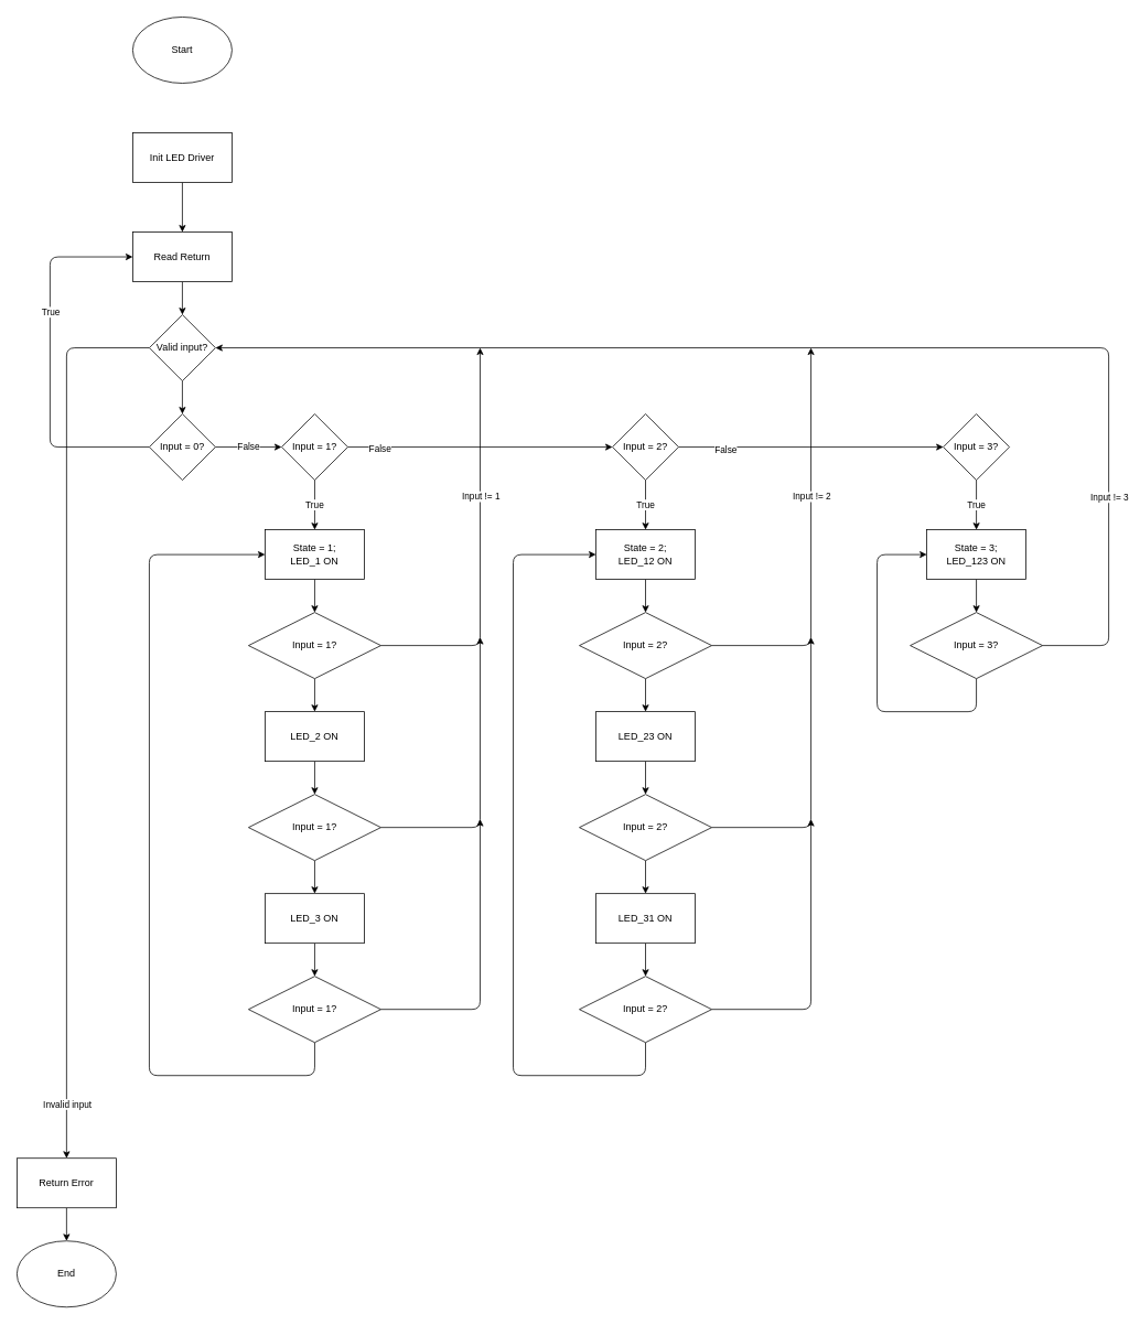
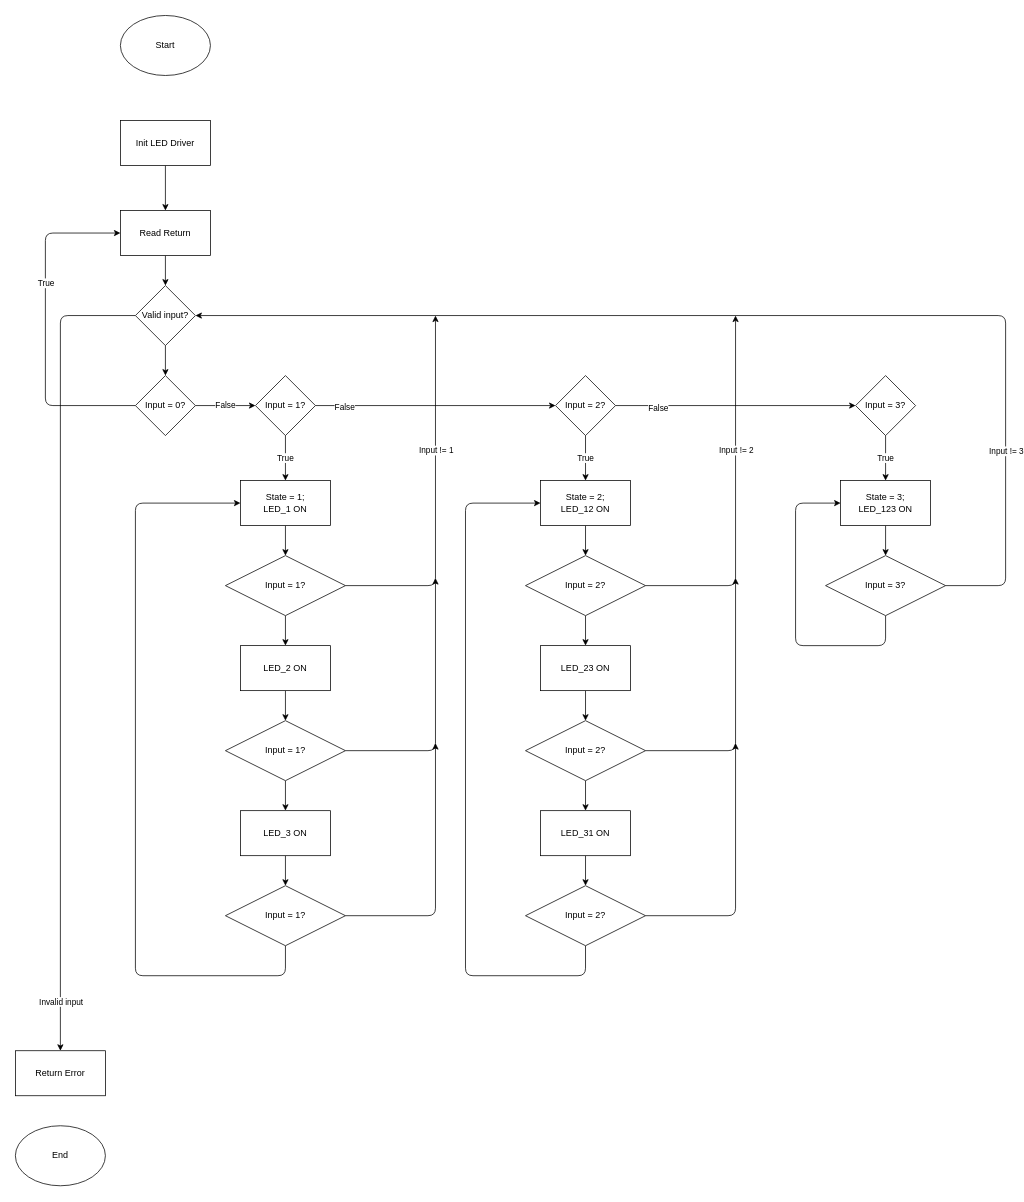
  <mxCell id="0" />
  <mxCell id="1" parent="0" />
  <mxCell id="2" value="Start" style="ellipse;whiteSpace=wrap;html=1;" vertex="1" parent="1"><mxGeometry x="160" y="20" width="120" height="80" as="geometry" /></mxCell>
  <mxCell id="3" style="edgeStyle=none;html=1;exitX=0.5;exitY=1;exitDx=0;exitDy=0;entryX=0.5;entryY=0;entryDx=0;entryDy=0;" edge="1" parent="1" source="4" target="6"><mxGeometry relative="1" as="geometry" /></mxCell>
  <mxCell id="4" value="Init LED Driver" style="rounded=0;whiteSpace=wrap;html=1;" vertex="1" parent="1"><mxGeometry x="160" y="160" width="120" height="60" as="geometry" /></mxCell>
  <mxCell id="5" style="edgeStyle=none;html=1;exitX=0.5;exitY=1;exitDx=0;exitDy=0;entryX=0.5;entryY=0;entryDx=0;entryDy=0;" edge="1" parent="1" source="6" target="10"><mxGeometry relative="1" as="geometry" /></mxCell>
  <mxCell id="6" value="Read Return" style="rounded=0;whiteSpace=wrap;html=1;" vertex="1" parent="1"><mxGeometry x="160" y="280" width="120" height="60" as="geometry" /></mxCell>
  <mxCell id="7" style="edgeStyle=none;html=1;exitX=0.5;exitY=1;exitDx=0;exitDy=0;entryX=0.5;entryY=0;entryDx=0;entryDy=0;" edge="1" parent="1" source="10" target="14"><mxGeometry relative="1" as="geometry" /></mxCell>
  <mxCell id="8" style="edgeStyle=none;html=1;exitX=0;exitY=0.5;exitDx=0;exitDy=0;entryX=0.5;entryY=0;entryDx=0;entryDy=0;" edge="1" parent="1" source="10" target="64"><mxGeometry relative="1" as="geometry"><Array as="points"><mxPoint x="80" y="420" /></Array></mxGeometry></mxCell>
  <mxCell id="9" value="Invalid input" style="edgeLabel;html=1;align=center;verticalAlign=middle;resizable=0;points=[];" vertex="1" connectable="0" parent="8"><mxGeometry x="0.88" relative="1" as="geometry"><mxPoint y="-1" as="offset" /></mxGeometry></mxCell>
  <mxCell id="10" value="Valid input?" style="rhombus;whiteSpace=wrap;html=1;" vertex="1" parent="1"><mxGeometry x="180" y="380" width="80" height="80" as="geometry" /></mxCell>
  <mxCell id="11" style="edgeStyle=none;html=1;exitX=0;exitY=0.5;exitDx=0;exitDy=0;entryX=0;entryY=0.5;entryDx=0;entryDy=0;" edge="1" parent="1" source="14" target="6"><mxGeometry relative="1" as="geometry"><Array as="points"><mxPoint x="60" y="540" /><mxPoint x="60" y="310" /></Array></mxGeometry></mxCell>
  <mxCell id="12" value="True" style="edgeLabel;html=1;align=center;verticalAlign=middle;resizable=0;points=[];" vertex="1" connectable="0" parent="11"><mxGeometry x="0.256" relative="1" as="geometry"><mxPoint y="-1" as="offset" /></mxGeometry></mxCell>
  <mxCell id="13" value="False" style="edgeStyle=none;html=1;exitX=1;exitY=0.5;exitDx=0;exitDy=0;entryX=0;entryY=0.5;entryDx=0;entryDy=0;" edge="1" parent="1" source="14" target="18"><mxGeometry relative="1" as="geometry" /></mxCell>
  <mxCell id="14" value="Input = 0?" style="rhombus;whiteSpace=wrap;html=1;" vertex="1" parent="1"><mxGeometry x="180" y="500" width="80" height="80" as="geometry" /></mxCell>
  <mxCell id="15" style="edgeStyle=none;html=1;exitX=1;exitY=0.5;exitDx=0;exitDy=0;entryX=0;entryY=0.5;entryDx=0;entryDy=0;" edge="1" parent="1" source="18" target="22"><mxGeometry relative="1" as="geometry" /></mxCell>
  <mxCell id="16" value="False" style="edgeLabel;html=1;align=center;verticalAlign=middle;resizable=0;points=[];" vertex="1" connectable="0" parent="15"><mxGeometry x="-0.762" y="-1" relative="1" as="geometry"><mxPoint as="offset" /></mxGeometry></mxCell>
  <mxCell id="17" value="True" style="edgeStyle=none;html=1;exitX=0.5;exitY=1;exitDx=0;exitDy=0;entryX=0.5;entryY=0;entryDx=0;entryDy=0;" edge="1" parent="1" source="18" target="26"><mxGeometry relative="1" as="geometry" /></mxCell>
  <mxCell id="18" value="Input = 1?" style="rhombus;whiteSpace=wrap;html=1;" vertex="1" parent="1"><mxGeometry x="340" y="500" width="80" height="80" as="geometry" /></mxCell>
  <mxCell id="19" style="edgeStyle=none;html=1;exitX=1;exitY=0.5;exitDx=0;exitDy=0;entryX=0;entryY=0.5;entryDx=0;entryDy=0;" edge="1" parent="1" source="22" target="24"><mxGeometry relative="1" as="geometry" /></mxCell>
  <mxCell id="20" value="False" style="edgeLabel;html=1;align=center;verticalAlign=middle;resizable=0;points=[];" vertex="1" connectable="0" parent="19"><mxGeometry x="-0.65" y="-3" relative="1" as="geometry"><mxPoint as="offset" /></mxGeometry></mxCell>
  <mxCell id="21" value="True" style="edgeStyle=none;html=1;exitX=0.5;exitY=1;exitDx=0;exitDy=0;entryX=0.5;entryY=0;entryDx=0;entryDy=0;" edge="1" parent="1" source="22" target="28"><mxGeometry relative="1" as="geometry" /></mxCell>
  <mxCell id="22" value="Input = 2?" style="rhombus;whiteSpace=wrap;html=1;" vertex="1" parent="1"><mxGeometry x="740" y="500" width="80" height="80" as="geometry" /></mxCell>
  <mxCell id="23" value="True" style="edgeStyle=none;html=1;exitX=0.5;exitY=1;exitDx=0;exitDy=0;entryX=0.5;entryY=0;entryDx=0;entryDy=0;" edge="1" parent="1" source="24" target="30"><mxGeometry relative="1" as="geometry" /></mxCell>
  <mxCell id="24" value="Input = 3?" style="rhombus;whiteSpace=wrap;html=1;" vertex="1" parent="1"><mxGeometry x="1140" y="500" width="80" height="80" as="geometry" /></mxCell>
  <mxCell id="25" style="edgeStyle=none;html=1;exitX=0.5;exitY=1;exitDx=0;exitDy=0;entryX=0.5;entryY=0;entryDx=0;entryDy=0;" edge="1" parent="1" source="26" target="34"><mxGeometry relative="1" as="geometry" /></mxCell>
  <mxCell id="26" value="State = 1;&lt;br&gt;LED_1 ON" style="rounded=0;whiteSpace=wrap;html=1;" vertex="1" parent="1"><mxGeometry x="320" y="640" width="120" height="60" as="geometry" /></mxCell>
  <mxCell id="27" style="edgeStyle=none;html=1;exitX=0.5;exitY=1;exitDx=0;exitDy=0;entryX=0.5;entryY=0;entryDx=0;entryDy=0;" edge="1" parent="1" source="28" target="38"><mxGeometry relative="1" as="geometry" /></mxCell>
  <mxCell id="28" value="State = 2;&lt;br&gt;LED_12 ON" style="rounded=0;whiteSpace=wrap;html=1;" vertex="1" parent="1"><mxGeometry x="720" y="640" width="120" height="60" as="geometry" /></mxCell>
  <mxCell id="29" style="edgeStyle=none;html=1;exitX=0.5;exitY=1;exitDx=0;exitDy=0;entryX=0.5;entryY=0;entryDx=0;entryDy=0;" edge="1" parent="1" source="30" target="62"><mxGeometry relative="1" as="geometry" /></mxCell>
  <mxCell id="30" value="State = 3;&lt;br&gt;LED_123 ON" style="rounded=0;whiteSpace=wrap;html=1;" vertex="1" parent="1"><mxGeometry x="1120" y="640" width="120" height="60" as="geometry" /></mxCell>
  <mxCell id="31" style="edgeStyle=none;html=1;exitX=0.5;exitY=1;exitDx=0;exitDy=0;entryX=0.5;entryY=0;entryDx=0;entryDy=0;" edge="1" parent="1" source="34" target="40"><mxGeometry relative="1" as="geometry" /></mxCell>
  <mxCell id="32" style="edgeStyle=none;html=1;exitX=1;exitY=0.5;exitDx=0;exitDy=0;" edge="1" parent="1" source="34"><mxGeometry relative="1" as="geometry"><mxPoint x="580" y="420" as="targetPoint" /><Array as="points"><mxPoint x="580" y="780" /></Array></mxGeometry></mxCell>
  <mxCell id="33" value="Input != 1" style="edgeLabel;html=1;align=center;verticalAlign=middle;resizable=0;points=[];" vertex="1" connectable="0" parent="32"><mxGeometry x="0.57" relative="1" as="geometry"><mxPoint y="76" as="offset" /></mxGeometry></mxCell>
  <mxCell id="34" value="Input = 1?" style="rhombus;whiteSpace=wrap;html=1;" vertex="1" parent="1"><mxGeometry x="300" y="740" width="160" height="80" as="geometry" /></mxCell>
  <mxCell id="35" style="edgeStyle=none;html=1;exitX=1;exitY=0.5;exitDx=0;exitDy=0;" edge="1" parent="1" source="38"><mxGeometry relative="1" as="geometry"><mxPoint x="980" y="420" as="targetPoint" /><Array as="points"><mxPoint x="980" y="780" /></Array></mxGeometry></mxCell>
  <mxCell id="36" value="Input != 2" style="edgeLabel;html=1;align=center;verticalAlign=middle;resizable=0;points=[];" vertex="1" connectable="0" parent="35"><mxGeometry x="0.403" relative="1" as="geometry"><mxPoint y="36" as="offset" /></mxGeometry></mxCell>
  <mxCell id="37" style="edgeStyle=none;html=1;exitX=0.5;exitY=1;exitDx=0;exitDy=0;entryX=0.5;entryY=0;entryDx=0;entryDy=0;" edge="1" parent="1" source="38" target="50"><mxGeometry relative="1" as="geometry" /></mxCell>
  <mxCell id="38" value="Input = 2?" style="rhombus;whiteSpace=wrap;html=1;" vertex="1" parent="1"><mxGeometry x="700" y="740" width="160" height="80" as="geometry" /></mxCell>
  <mxCell id="39" style="edgeStyle=none;html=1;exitX=0.5;exitY=1;exitDx=0;exitDy=0;entryX=0.5;entryY=0;entryDx=0;entryDy=0;" edge="1" parent="1" source="40" target="43"><mxGeometry relative="1" as="geometry" /></mxCell>
  <mxCell id="40" value="LED_2 ON" style="rounded=0;whiteSpace=wrap;html=1;" vertex="1" parent="1"><mxGeometry x="320" y="860" width="120" height="60" as="geometry" /></mxCell>
  <mxCell id="41" style="edgeStyle=none;html=1;exitX=0.5;exitY=1;exitDx=0;exitDy=0;entryX=0.5;entryY=0;entryDx=0;entryDy=0;" edge="1" parent="1" source="43" target="45"><mxGeometry relative="1" as="geometry" /></mxCell>
  <mxCell id="42" style="edgeStyle=none;html=1;exitX=1;exitY=0.5;exitDx=0;exitDy=0;" edge="1" parent="1" source="43"><mxGeometry relative="1" as="geometry"><mxPoint x="580" y="770" as="targetPoint" /><Array as="points"><mxPoint x="580" y="1000" /></Array></mxGeometry></mxCell>
  <mxCell id="43" value="Input = 1?" style="rhombus;whiteSpace=wrap;html=1;" vertex="1" parent="1"><mxGeometry x="300" y="960" width="160" height="80" as="geometry" /></mxCell>
  <mxCell id="44" style="edgeStyle=none;html=1;exitX=0.5;exitY=1;exitDx=0;exitDy=0;entryX=0.5;entryY=0;entryDx=0;entryDy=0;" edge="1" parent="1" source="45" target="48"><mxGeometry relative="1" as="geometry" /></mxCell>
  <mxCell id="45" value="LED_3 ON" style="rounded=0;whiteSpace=wrap;html=1;" vertex="1" parent="1"><mxGeometry x="320" y="1080" width="120" height="60" as="geometry" /></mxCell>
  <mxCell id="46" style="edgeStyle=none;html=1;exitX=1;exitY=0.5;exitDx=0;exitDy=0;" edge="1" parent="1" source="48"><mxGeometry relative="1" as="geometry"><mxPoint x="580" y="990" as="targetPoint" /><Array as="points"><mxPoint x="580" y="1220" /></Array></mxGeometry></mxCell>
  <mxCell id="47" style="edgeStyle=none;html=1;exitX=0.5;exitY=1;exitDx=0;exitDy=0;entryX=0;entryY=0.5;entryDx=0;entryDy=0;" edge="1" parent="1" source="48" target="26"><mxGeometry relative="1" as="geometry"><Array as="points"><mxPoint x="380" y="1300" /><mxPoint x="180" y="1300" /><mxPoint x="180" y="670" /></Array></mxGeometry></mxCell>
  <mxCell id="48" value="Input = 1?" style="rhombus;whiteSpace=wrap;html=1;" vertex="1" parent="1"><mxGeometry x="300" y="1180" width="160" height="80" as="geometry" /></mxCell>
  <mxCell id="49" style="edgeStyle=none;html=1;exitX=0.5;exitY=1;exitDx=0;exitDy=0;entryX=0.5;entryY=0;entryDx=0;entryDy=0;" edge="1" parent="1" source="50" target="55"><mxGeometry relative="1" as="geometry" /></mxCell>
  <mxCell id="50" value="LED_23 ON" style="rounded=0;whiteSpace=wrap;html=1;" vertex="1" parent="1"><mxGeometry x="720" y="860" width="120" height="60" as="geometry" /></mxCell>
  <mxCell id="51" style="edgeStyle=none;html=1;exitX=0.5;exitY=1;exitDx=0;exitDy=0;entryX=0.5;entryY=0;entryDx=0;entryDy=0;" edge="1" parent="1" source="52" target="58"><mxGeometry relative="1" as="geometry" /></mxCell>
  <mxCell id="52" value="LED_31 ON" style="rounded=0;whiteSpace=wrap;html=1;" vertex="1" parent="1"><mxGeometry x="720" y="1080" width="120" height="60" as="geometry" /></mxCell>
  <mxCell id="53" style="edgeStyle=none;html=1;exitX=0.5;exitY=1;exitDx=0;exitDy=0;entryX=0.5;entryY=0;entryDx=0;entryDy=0;" edge="1" parent="1" source="55" target="52"><mxGeometry relative="1" as="geometry" /></mxCell>
  <mxCell id="54" style="edgeStyle=none;html=1;exitX=1;exitY=0.5;exitDx=0;exitDy=0;" edge="1" parent="1" source="55"><mxGeometry relative="1" as="geometry"><mxPoint x="980" y="770" as="targetPoint" /><Array as="points"><mxPoint x="980" y="1000" /></Array></mxGeometry></mxCell>
  <mxCell id="55" value="Input = 2?" style="rhombus;whiteSpace=wrap;html=1;" vertex="1" parent="1"><mxGeometry x="700" y="960" width="160" height="80" as="geometry" /></mxCell>
  <mxCell id="56" style="edgeStyle=none;html=1;exitX=1;exitY=0.5;exitDx=0;exitDy=0;" edge="1" parent="1" source="58"><mxGeometry relative="1" as="geometry"><mxPoint x="980" y="990" as="targetPoint" /><Array as="points"><mxPoint x="980" y="1220" /></Array></mxGeometry></mxCell>
  <mxCell id="57" style="edgeStyle=none;html=1;exitX=0.5;exitY=1;exitDx=0;exitDy=0;entryX=0;entryY=0.5;entryDx=0;entryDy=0;" edge="1" parent="1" source="58" target="28"><mxGeometry relative="1" as="geometry"><Array as="points"><mxPoint x="780" y="1300" /><mxPoint x="620" y="1300" /><mxPoint x="620" y="670" /></Array></mxGeometry></mxCell>
  <mxCell id="58" value="Input = 2?" style="rhombus;whiteSpace=wrap;html=1;" vertex="1" parent="1"><mxGeometry x="700" y="1180" width="160" height="80" as="geometry" /></mxCell>
  <mxCell id="59" style="edgeStyle=none;html=1;exitX=1;exitY=0.5;exitDx=0;exitDy=0;entryX=1;entryY=0.5;entryDx=0;entryDy=0;" edge="1" parent="1" source="62" target="10"><mxGeometry relative="1" as="geometry"><mxPoint x="220" y="480" as="targetPoint" /><Array as="points"><mxPoint x="1340" y="780" /><mxPoint x="1340" y="420" /></Array></mxGeometry></mxCell>
  <mxCell id="60" value="Input != 3" style="edgeLabel;html=1;align=center;verticalAlign=middle;resizable=0;points=[];" vertex="1" connectable="0" parent="59"><mxGeometry x="-0.663" relative="1" as="geometry"><mxPoint y="-4" as="offset" /></mxGeometry></mxCell>
  <mxCell id="61" style="edgeStyle=none;html=1;exitX=0.5;exitY=1;exitDx=0;exitDy=0;entryX=0;entryY=0.5;entryDx=0;entryDy=0;" edge="1" parent="1" source="62" target="30"><mxGeometry relative="1" as="geometry"><Array as="points"><mxPoint x="1180" y="860" /><mxPoint x="1060" y="860" /><mxPoint x="1060" y="670" /></Array></mxGeometry></mxCell>
  <mxCell id="62" value="Input = 3?" style="rhombus;whiteSpace=wrap;html=1;" vertex="1" parent="1"><mxGeometry x="1100" y="740" width="160" height="80" as="geometry" /></mxCell>
- <mxCell id="63" style="edgeStyle=none;html=1;exitX=0.5;exitY=1;exitDx=0;exitDy=0;entryX=0.5;entryY=0;entryDx=0;entryDy=0;" edge="1" parent="1" source="64" target="65"><mxGeometry relative="1" as="geometry" /></mxCell>
  <mxCell id="64" value="Return Error" style="rounded=0;whiteSpace=wrap;html=1;" vertex="1" parent="1"><mxGeometry x="20" y="1400" width="120" height="60" as="geometry" /></mxCell>
  <mxCell id="65" value="End" style="ellipse;whiteSpace=wrap;html=1;" vertex="1" parent="1"><mxGeometry x="20" y="1500" width="120" height="80" as="geometry" /></mxCell>
